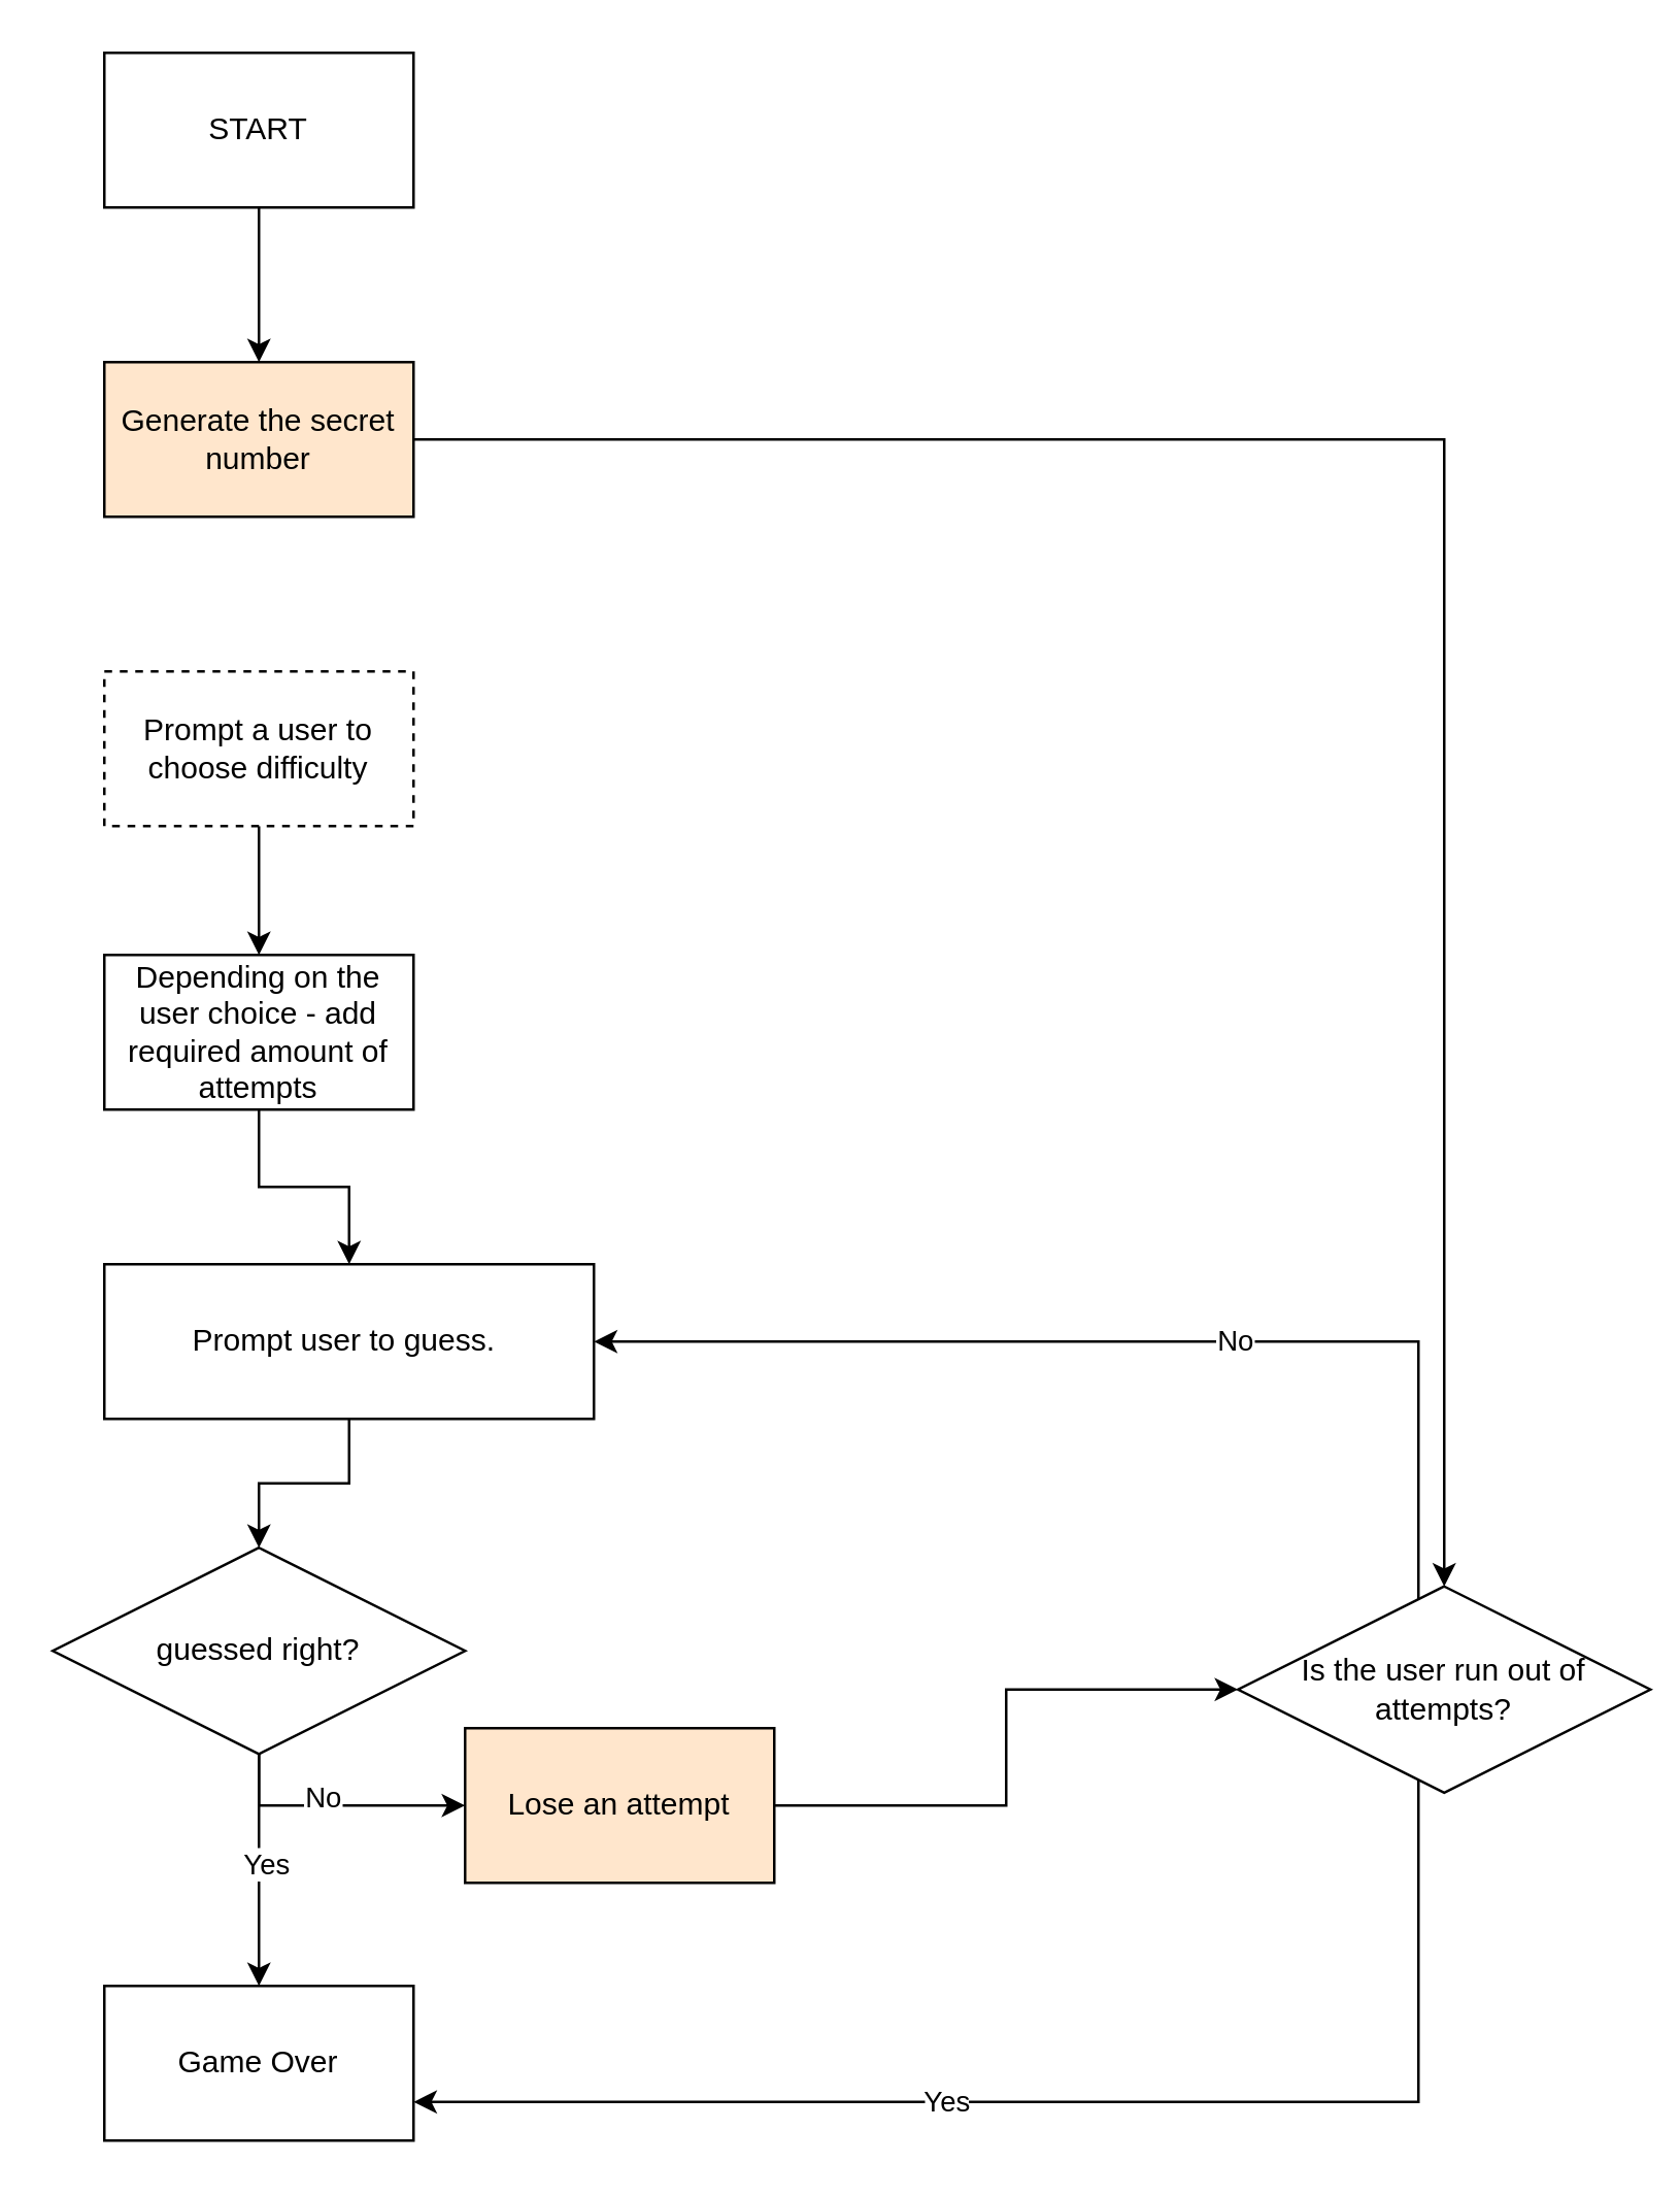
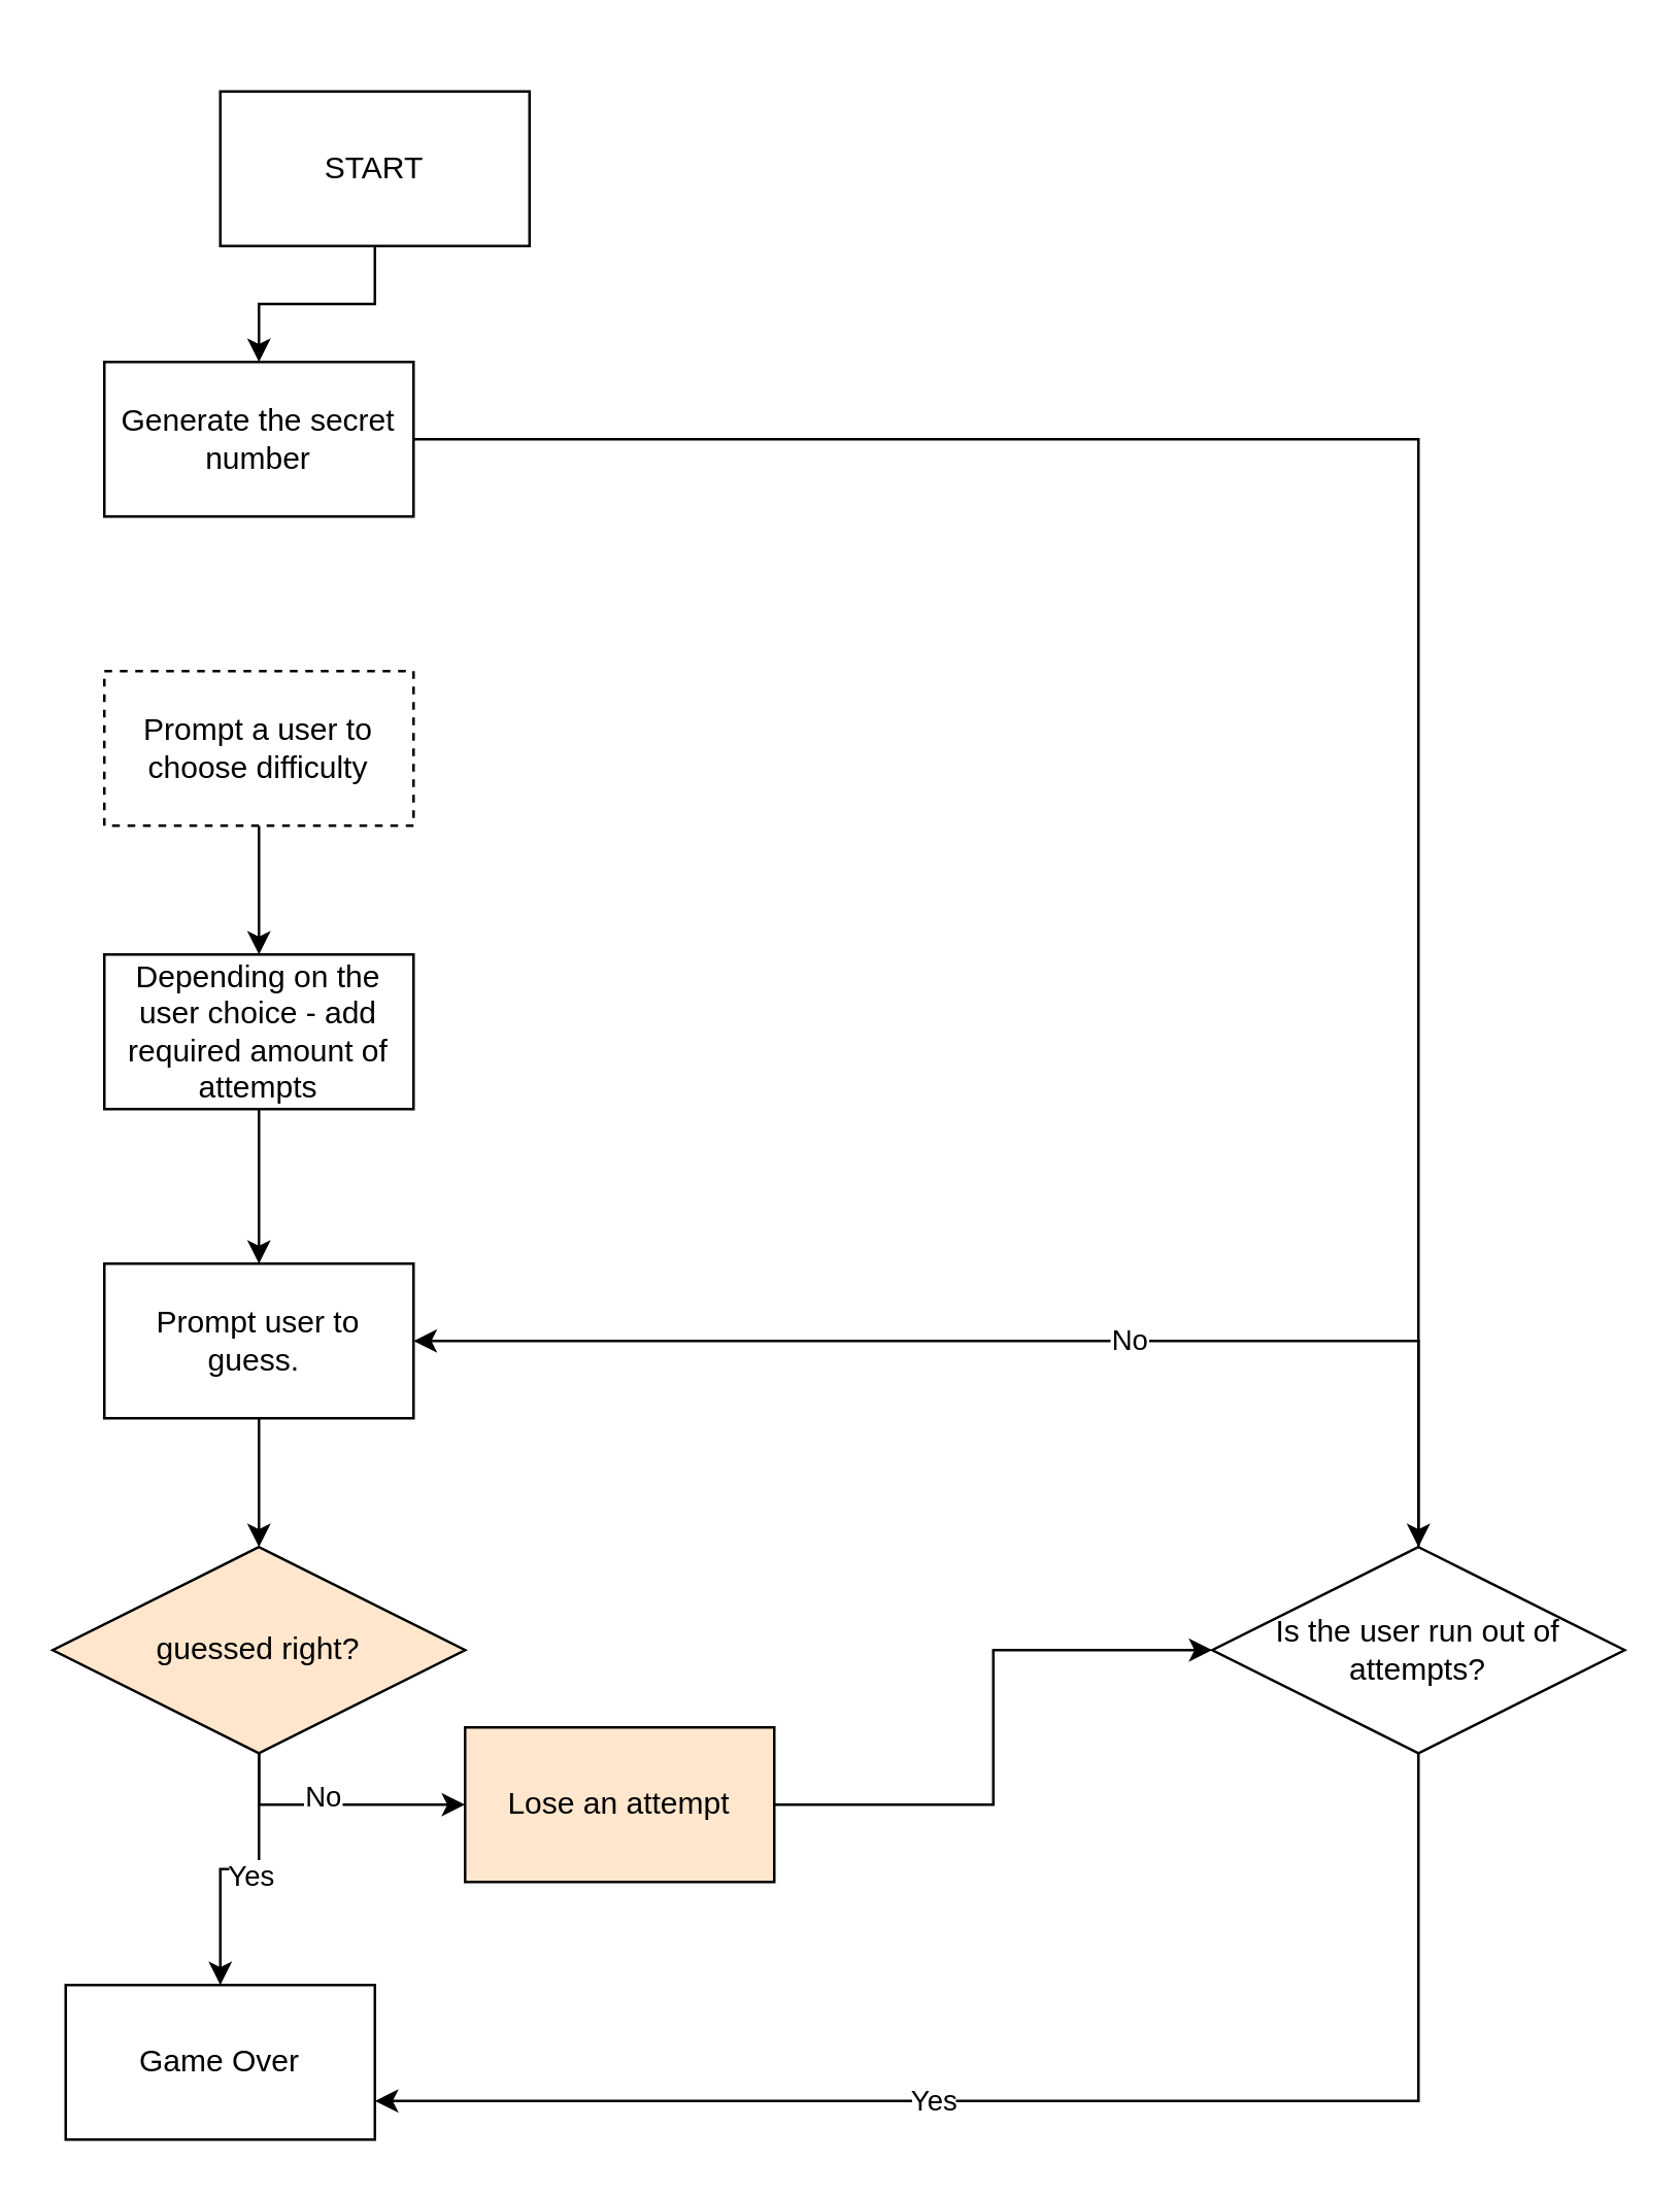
  <mxCell id="0" />
  <mxCell id="1" parent="0" />
  <mxCell id="2" style="edgeStyle=orthogonalEdgeStyle;rounded=0;orthogonalLoop=1;jettySize=auto;html=1;" edge="1" parent="1" source="3" target="24"><mxGeometry relative="1" as="geometry" /></mxCell>
- <mxCell id="3" value="Generate the secret number" style="whiteSpace=wrap;html=1;fillColor=#ffe6cc;" vertex="1" parent="1"><mxGeometry x="40" y="140" width="120" height="60" as="geometry" /></mxCell>
+ <mxCell id="3" value="Generate the secret number" style="whiteSpace=wrap;html=1;" vertex="1" parent="1"><mxGeometry x="40" y="140" width="120" height="60" as="geometry" /></mxCell>
  <mxCell id="4" style="edgeStyle=orthogonalEdgeStyle;rounded=0;orthogonalLoop=1;jettySize=auto;html=1;" edge="1" parent="1" source="5" target="3"><mxGeometry relative="1" as="geometry" /></mxCell>
- <mxCell id="5" value="START" style="whiteSpace=wrap;html=1;" vertex="1" parent="1"><mxGeometry x="40" y="20" width="120" height="60" as="geometry" /></mxCell>
+ <mxCell id="5" value="START" style="whiteSpace=wrap;html=1;" vertex="1" parent="1"><mxGeometry x="85" y="35" width="120" height="60" as="geometry" /></mxCell>
  <mxCell id="6" style="edgeStyle=orthogonalEdgeStyle;rounded=0;orthogonalLoop=1;jettySize=auto;html=1;exitX=0.5;exitY=1;exitDx=0;exitDy=0;entryX=0.5;entryY=0;entryDx=0;entryDy=0;" edge="1" parent="1" source="7" target="9"><mxGeometry relative="1" as="geometry" /></mxCell>
  <mxCell id="7" value="Prompt a user to choose difficulty" style="whiteSpace=wrap;html=1;dashed=1;" vertex="1" parent="1"><mxGeometry x="40" y="260" width="120" height="60" as="geometry" /></mxCell>
  <mxCell id="8" value="" style="edgeStyle=orthogonalEdgeStyle;rounded=0;orthogonalLoop=1;jettySize=auto;html=1;" edge="1" parent="1" source="9" target="13"><mxGeometry relative="1" as="geometry" /></mxCell>
  <mxCell id="9" value="Depending on the user choice - add required amount of attempts" style="whiteSpace=wrap;html=1;" vertex="1" parent="1"><mxGeometry x="40" y="370" width="120" height="60" as="geometry" /></mxCell>
  <mxCell id="10" value="" style="edgeStyle=orthogonalEdgeStyle;rounded=0;orthogonalLoop=1;jettySize=auto;html=1;" edge="1" parent="1" source="13" target="18"><mxGeometry relative="1" as="geometry" /></mxCell>
  <mxCell id="11" style="edgeStyle=orthogonalEdgeStyle;rounded=0;orthogonalLoop=1;jettySize=auto;html=1;entryX=1;entryY=0.5;entryDx=0;entryDy=0;" edge="1" parent="1" source="24" target="13"><mxGeometry relative="1" as="geometry"><mxPoint x="550" y="520" as="sourcePoint" /><Array as="points"><mxPoint x="550" y="520" /></Array></mxGeometry></mxCell>
  <mxCell id="12" value="No" style="edgeLabel;html=1;align=center;verticalAlign=middle;resizable=0;points=[];" vertex="1" connectable="0" parent="11"><mxGeometry x="-0.179" y="-1" relative="1" as="geometry"><mxPoint as="offset" /></mxGeometry></mxCell>
- <mxCell id="13" value="Prompt user to guess.&amp;nbsp;" style="whiteSpace=wrap;html=1;" vertex="1" parent="1"><mxGeometry x="40" y="490" width="190" height="60" as="geometry" /></mxCell>
+ <mxCell id="13" value="Prompt user to guess.&amp;nbsp;" style="whiteSpace=wrap;html=1;" vertex="1" parent="1"><mxGeometry x="40" y="490" width="120" height="60" as="geometry" /></mxCell>
  <mxCell id="14" style="edgeStyle=orthogonalEdgeStyle;rounded=0;orthogonalLoop=1;jettySize=auto;html=1;" edge="1" parent="1" source="18" target="19"><mxGeometry relative="1" as="geometry" /></mxCell>
  <mxCell id="15" value="Yes" style="edgeLabel;html=1;align=center;verticalAlign=middle;resizable=0;points=[];" vertex="1" connectable="0" parent="14"><mxGeometry x="-0.067" y="2" relative="1" as="geometry"><mxPoint as="offset" /></mxGeometry></mxCell>
  <mxCell id="16" style="edgeStyle=orthogonalEdgeStyle;rounded=0;orthogonalLoop=1;jettySize=auto;html=1;entryX=0;entryY=0.5;entryDx=0;entryDy=0;" edge="1" parent="1" source="18" target="21"><mxGeometry relative="1" as="geometry" /></mxCell>
  <mxCell id="17" value="No" style="edgeLabel;html=1;align=center;verticalAlign=middle;resizable=0;points=[];" vertex="1" connectable="0" parent="16"><mxGeometry x="-0.114" y="4" relative="1" as="geometry"><mxPoint as="offset" /></mxGeometry></mxCell>
- <mxCell id="18" value="guessed right?" style="rhombus;whiteSpace=wrap;html=1;" vertex="1" parent="1"><mxGeometry x="20" y="600" width="160" height="80" as="geometry" /></mxCell>
- <mxCell id="19" value="Game Over" style="rounded=0;whiteSpace=wrap;html=1;" vertex="1" parent="1"><mxGeometry x="40" y="770" width="120" height="60" as="geometry" /></mxCell>
+ <mxCell id="18" value="guessed right?" style="rhombus;whiteSpace=wrap;html=1;fillColor=#ffe6cc;" vertex="1" parent="1"><mxGeometry x="20" y="600" width="160" height="80" as="geometry" /></mxCell>
+ <mxCell id="19" value="Game Over" style="rounded=0;whiteSpace=wrap;html=1;" vertex="1" parent="1"><mxGeometry x="25" y="770" width="120" height="60" as="geometry" /></mxCell>
  <mxCell id="20" style="edgeStyle=orthogonalEdgeStyle;rounded=0;orthogonalLoop=1;jettySize=auto;html=1;entryX=0;entryY=0.5;entryDx=0;entryDy=0;" edge="1" parent="1" source="21" target="24"><mxGeometry relative="1" as="geometry" /></mxCell>
  <mxCell id="21" value="Lose an attempt" style="whiteSpace=wrap;html=1;fillColor=#ffe6cc;" vertex="1" parent="1"><mxGeometry x="180" y="670" width="120" height="60" as="geometry" /></mxCell>
  <mxCell id="22" style="edgeStyle=orthogonalEdgeStyle;rounded=0;orthogonalLoop=1;jettySize=auto;html=1;entryX=1;entryY=0.75;entryDx=0;entryDy=0;" edge="1" parent="1" source="24" target="19"><mxGeometry relative="1" as="geometry"><Array as="points"><mxPoint x="550" y="815" /></Array></mxGeometry></mxCell>
  <mxCell id="23" value="Yes" style="edgeLabel;html=1;align=center;verticalAlign=middle;resizable=0;points=[];" vertex="1" connectable="0" parent="22"><mxGeometry x="0.2" y="-1" relative="1" as="geometry"><mxPoint as="offset" /></mxGeometry></mxCell>
- <mxCell id="24" value="Is the user run out of&lt;div&gt;attempts?&lt;/div&gt;" style="rhombus;whiteSpace=wrap;html=1;" vertex="1" parent="1"><mxGeometry x="480" y="615" width="160" height="80" as="geometry" /></mxCell>
+ <mxCell id="24" value="Is the user run out of&lt;div&gt;attempts?&lt;/div&gt;" style="rhombus;whiteSpace=wrap;html=1;" vertex="1" parent="1"><mxGeometry x="470" y="600" width="160" height="80" as="geometry" /></mxCell>
